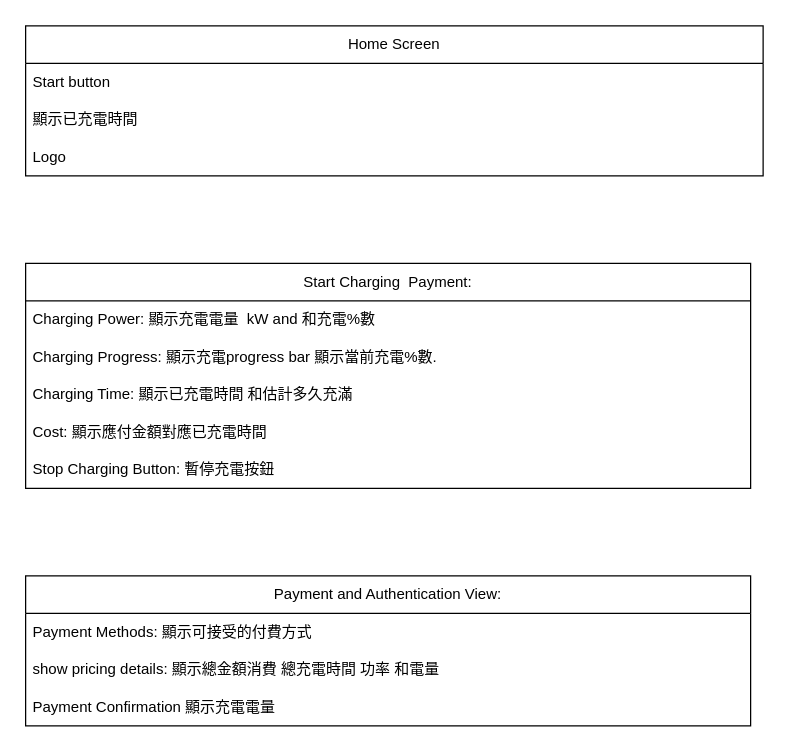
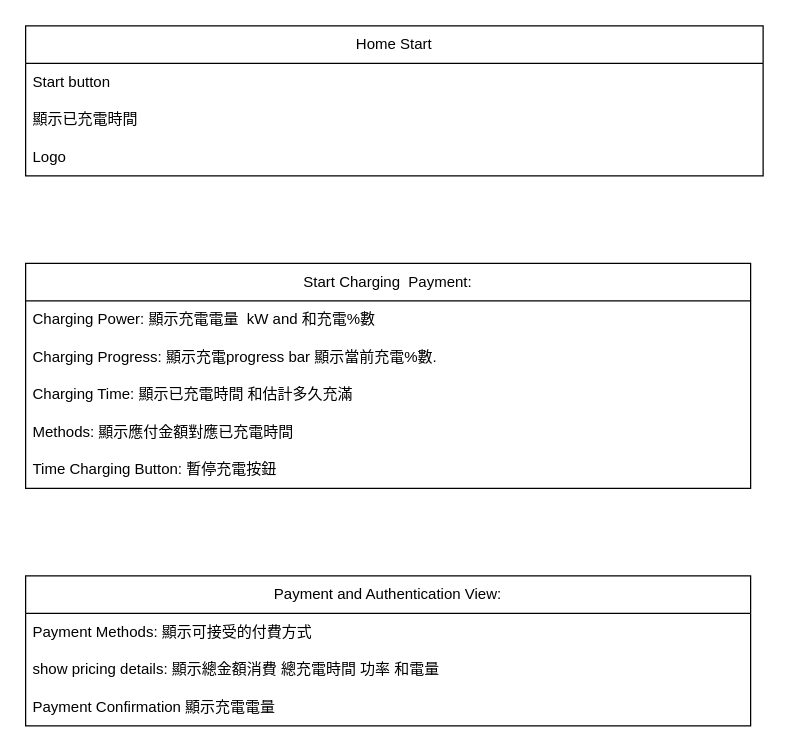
  <mxCell id="0" />
  <mxCell id="1" parent="0" />
- <mxCell id="2" value="Home Screen" style="swimlane;fontStyle=0;childLayout=stackLayout;horizontal=1;startSize=30;horizontalStack=0;resizeParent=1;resizeParentMax=0;resizeLast=0;collapsible=1;marginBottom=0;whiteSpace=wrap;html=1;" parent="1" vertex="1"><mxGeometry x="20" y="20" width="590" height="120" as="geometry" /></mxCell>
+ <mxCell id="2" value="Home Start" style="swimlane;fontStyle=0;childLayout=stackLayout;horizontal=1;startSize=30;horizontalStack=0;resizeParent=1;resizeParentMax=0;resizeLast=0;collapsible=1;marginBottom=0;whiteSpace=wrap;html=1;" parent="1" vertex="1"><mxGeometry x="20" y="20" width="590" height="120" as="geometry" /></mxCell>
  <mxCell id="3" value="Start button" style="text;strokeColor=none;fillColor=none;align=left;verticalAlign=middle;spacingLeft=4;spacingRight=4;overflow=hidden;points=[[0,0.5],[1,0.5]];portConstraint=eastwest;rotatable=0;whiteSpace=wrap;html=1;" parent="2" vertex="1"><mxGeometry y="30" width="590" height="30" as="geometry" /></mxCell>
  <mxCell id="4" value="顯示已充電時間" style="text;strokeColor=none;fillColor=none;align=left;verticalAlign=middle;spacingLeft=4;spacingRight=4;overflow=hidden;points=[[0,0.5],[1,0.5]];portConstraint=eastwest;rotatable=0;whiteSpace=wrap;html=1;" parent="2" vertex="1"><mxGeometry y="60" width="590" height="30" as="geometry" /></mxCell>
  <mxCell id="5" value="Logo" style="text;strokeColor=none;fillColor=none;align=left;verticalAlign=middle;spacingLeft=4;spacingRight=4;overflow=hidden;points=[[0,0.5],[1,0.5]];portConstraint=eastwest;rotatable=0;whiteSpace=wrap;html=1;" parent="2" vertex="1"><mxGeometry y="90" width="590" height="30" as="geometry" /></mxCell>
  <mxCell id="6" value="Payment and Authentication View:" style="swimlane;fontStyle=0;childLayout=stackLayout;horizontal=1;startSize=30;horizontalStack=0;resizeParent=1;resizeParentMax=0;resizeLast=0;collapsible=1;marginBottom=0;whiteSpace=wrap;html=1;" parent="1" vertex="1"><mxGeometry x="20" y="460" width="580" height="120" as="geometry" /></mxCell>
  <mxCell id="7" value="Payment Methods: 顯示可接受的付費方式" style="text;strokeColor=none;fillColor=none;align=left;verticalAlign=middle;spacingLeft=4;spacingRight=4;overflow=hidden;points=[[0,0.5],[1,0.5]];portConstraint=eastwest;rotatable=0;whiteSpace=wrap;html=1;" parent="6" vertex="1"><mxGeometry y="30" width="580" height="30" as="geometry" /></mxCell>
  <mxCell id="8" value="show pricing details: 顯示總金額消費 總充電時間 功率 和電量" style="text;strokeColor=none;fillColor=none;align=left;verticalAlign=middle;spacingLeft=4;spacingRight=4;overflow=hidden;points=[[0,0.5],[1,0.5]];portConstraint=eastwest;rotatable=0;whiteSpace=wrap;html=1;" parent="6" vertex="1"><mxGeometry y="60" width="580" height="30" as="geometry" /></mxCell>
  <mxCell id="9" value="Payment Confirmation 顯示充電電量" style="text;strokeColor=none;fillColor=none;align=left;verticalAlign=middle;spacingLeft=4;spacingRight=4;overflow=hidden;points=[[0,0.5],[1,0.5]];portConstraint=eastwest;rotatable=0;whiteSpace=wrap;html=1;" parent="6" vertex="1"><mxGeometry y="90" width="580" height="30" as="geometry" /></mxCell>
  <mxCell id="10" value="Start Charging&amp;nbsp; Payment:" style="swimlane;fontStyle=0;childLayout=stackLayout;horizontal=1;startSize=30;horizontalStack=0;resizeParent=1;resizeParentMax=0;resizeLast=0;collapsible=1;marginBottom=0;whiteSpace=wrap;html=1;" parent="1" vertex="1"><mxGeometry x="20" y="210" width="580" height="180" as="geometry" /></mxCell>
  <mxCell id="11" value="Charging Power: 顯示充電電量&amp;nbsp; kW and 和充電%數" style="text;strokeColor=none;fillColor=none;align=left;verticalAlign=middle;spacingLeft=4;spacingRight=4;overflow=hidden;points=[[0,0.5],[1,0.5]];portConstraint=eastwest;rotatable=0;whiteSpace=wrap;html=1;" parent="10" vertex="1"><mxGeometry y="30" width="580" height="30" as="geometry" /></mxCell>
  <mxCell id="12" value="Charging Progress: 顯示充電progress bar 顯示當前充電%數." style="text;strokeColor=none;fillColor=none;align=left;verticalAlign=middle;spacingLeft=4;spacingRight=4;overflow=hidden;points=[[0,0.5],[1,0.5]];portConstraint=eastwest;rotatable=0;whiteSpace=wrap;html=1;" vertex="1" parent="10"><mxGeometry y="60" width="580" height="30" as="geometry" /></mxCell>
  <mxCell id="13" value="Charging Time: 顯示已充電時間 和估計多久充滿&amp;nbsp;" style="text;strokeColor=none;fillColor=none;align=left;verticalAlign=middle;spacingLeft=4;spacingRight=4;overflow=hidden;points=[[0,0.5],[1,0.5]];portConstraint=eastwest;rotatable=0;whiteSpace=wrap;html=1;" parent="10" vertex="1"><mxGeometry y="90" width="580" height="30" as="geometry" /></mxCell>
- <mxCell id="14" value="Cost: 顯示應付金額對應已充電時間" style="text;strokeColor=none;fillColor=none;align=left;verticalAlign=middle;spacingLeft=4;spacingRight=4;overflow=hidden;points=[[0,0.5],[1,0.5]];portConstraint=eastwest;rotatable=0;whiteSpace=wrap;html=1;" parent="10" vertex="1"><mxGeometry y="120" width="580" height="30" as="geometry" /></mxCell>
- <mxCell id="15" value="Stop Charging Button: 暫停充電按鈕" style="text;strokeColor=none;fillColor=none;align=left;verticalAlign=middle;spacingLeft=4;spacingRight=4;overflow=hidden;points=[[0,0.5],[1,0.5]];portConstraint=eastwest;rotatable=0;whiteSpace=wrap;html=1;" vertex="1" parent="10"><mxGeometry y="150" width="580" height="30" as="geometry" /></mxCell>
+ <mxCell id="14" value="Methods: 顯示應付金額對應已充電時間" style="text;strokeColor=none;fillColor=none;align=left;verticalAlign=middle;spacingLeft=4;spacingRight=4;overflow=hidden;points=[[0,0.5],[1,0.5]];portConstraint=eastwest;rotatable=0;whiteSpace=wrap;html=1;" parent="10" vertex="1"><mxGeometry y="120" width="580" height="30" as="geometry" /></mxCell>
+ <mxCell id="15" value="Time Charging Button: 暫停充電按鈕" style="text;strokeColor=none;fillColor=none;align=left;verticalAlign=middle;spacingLeft=4;spacingRight=4;overflow=hidden;points=[[0,0.5],[1,0.5]];portConstraint=eastwest;rotatable=0;whiteSpace=wrap;html=1;" vertex="1" parent="10"><mxGeometry y="150" width="580" height="30" as="geometry" /></mxCell>
